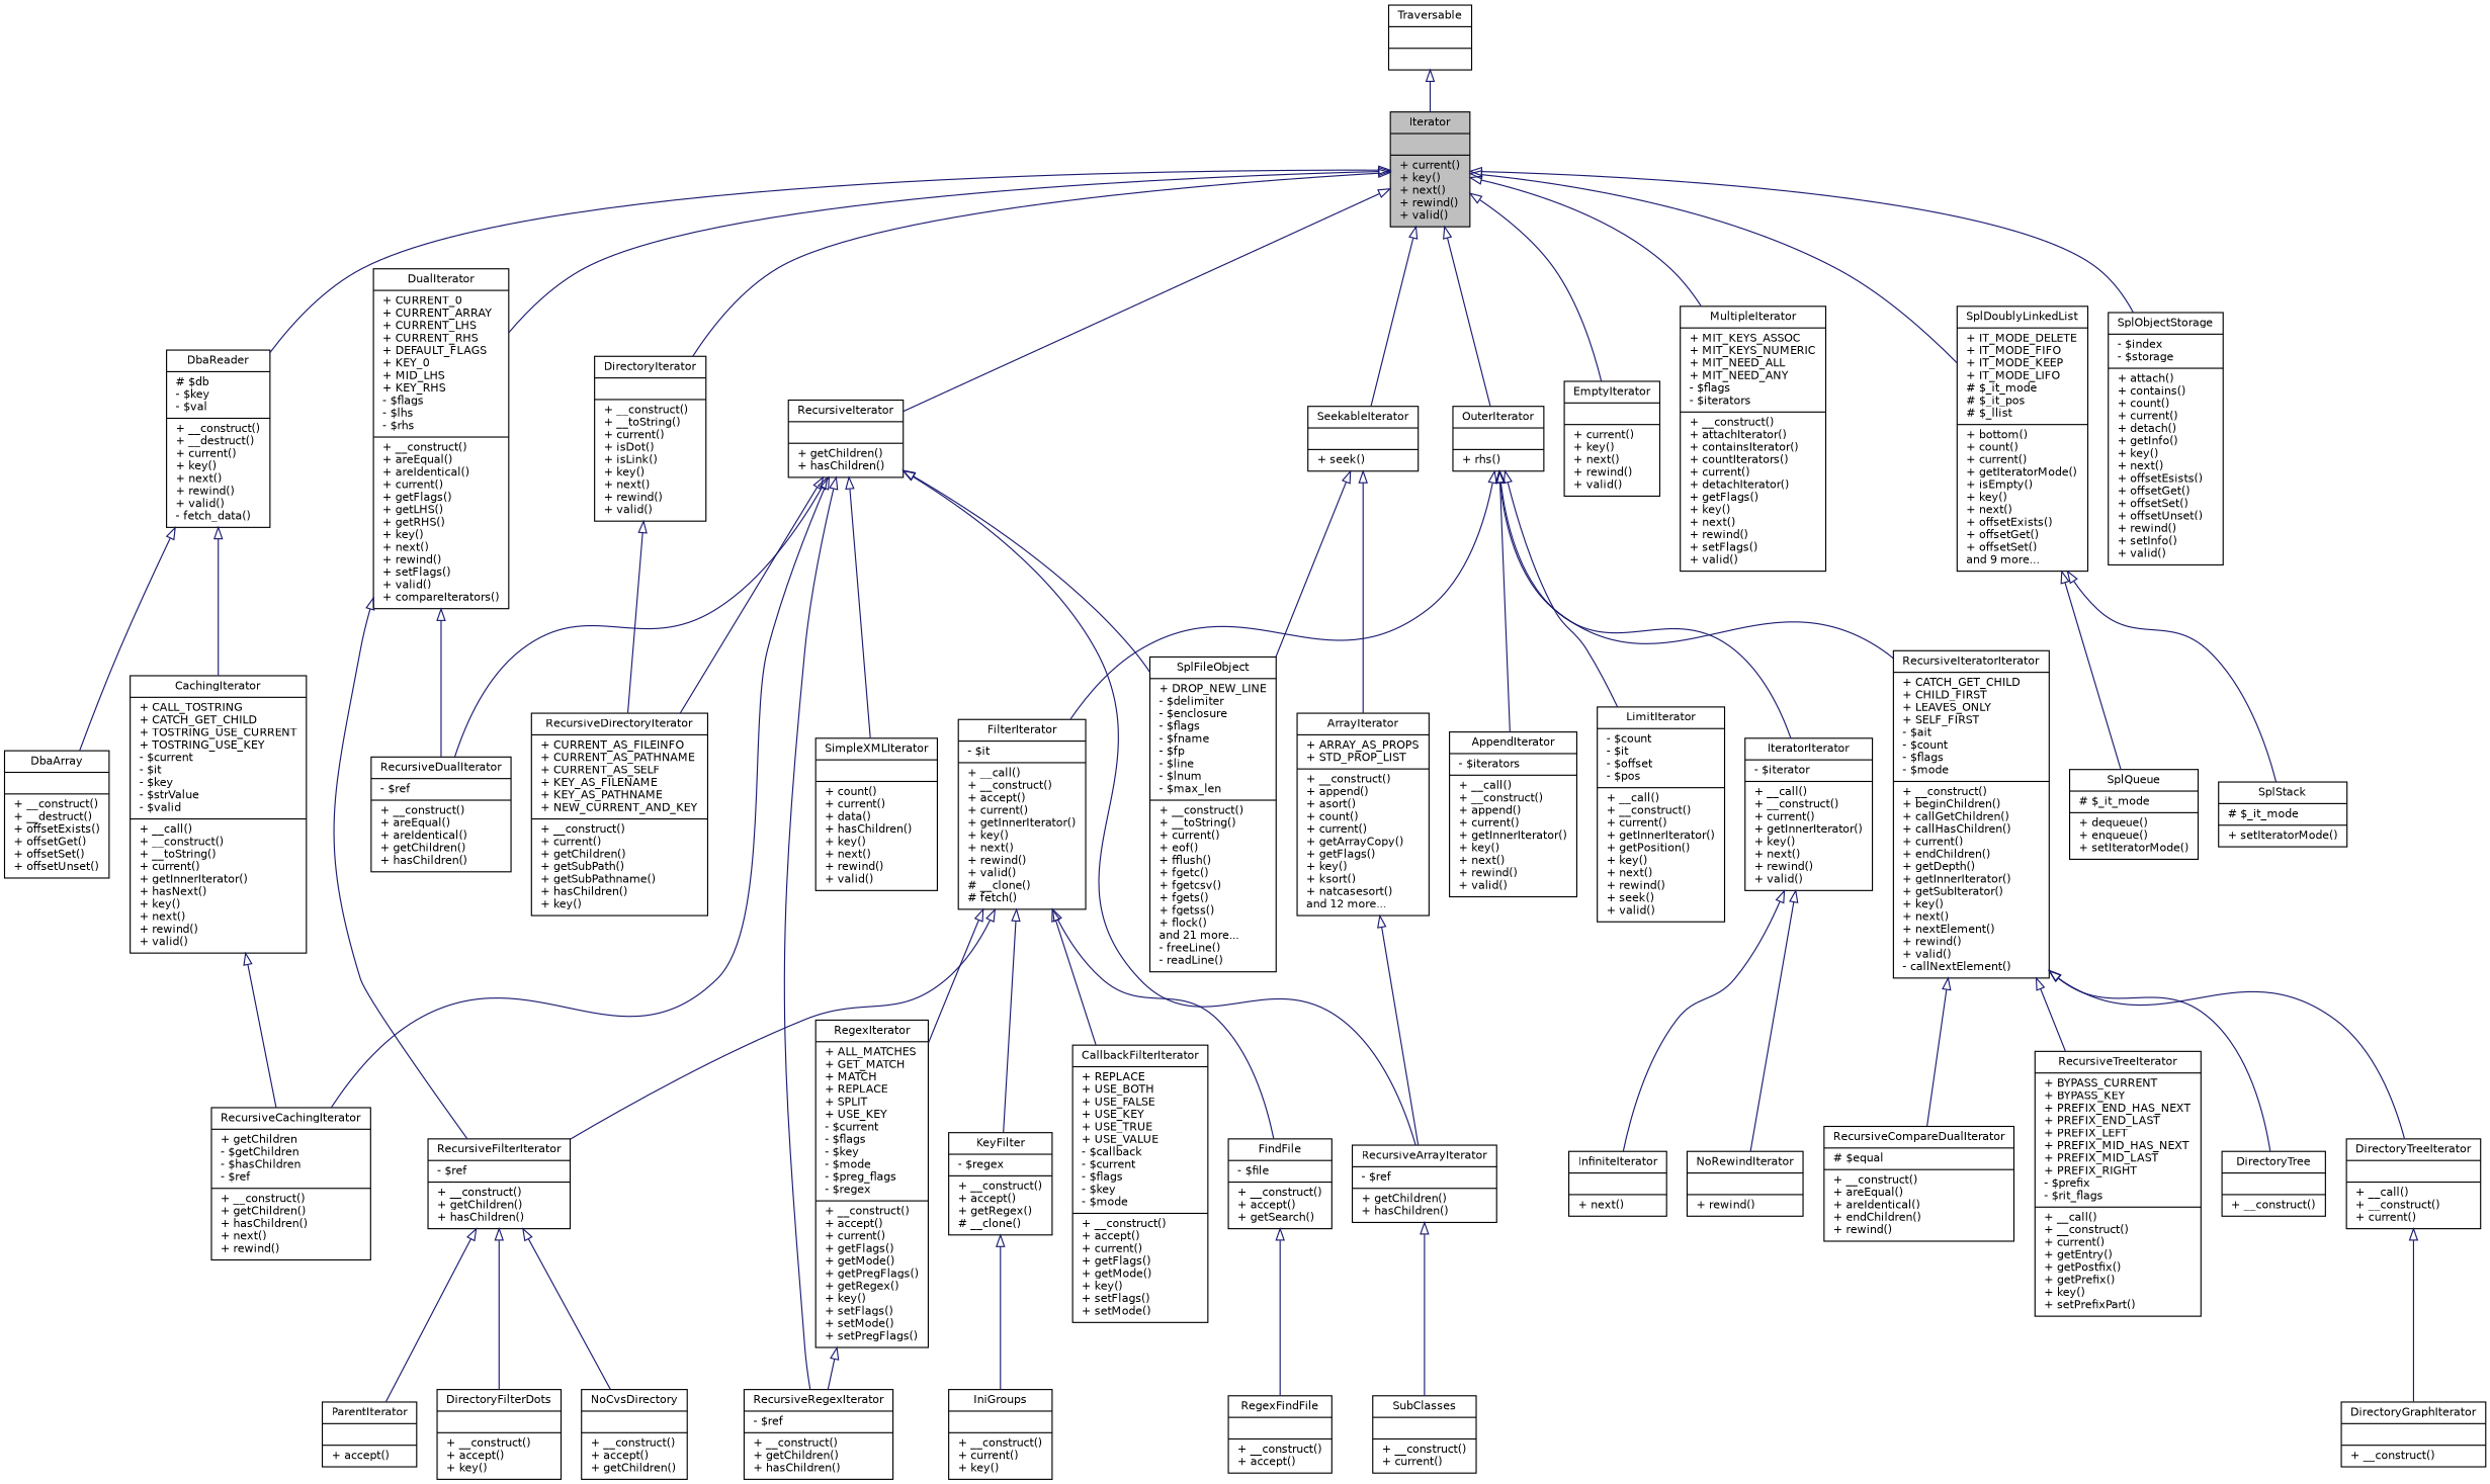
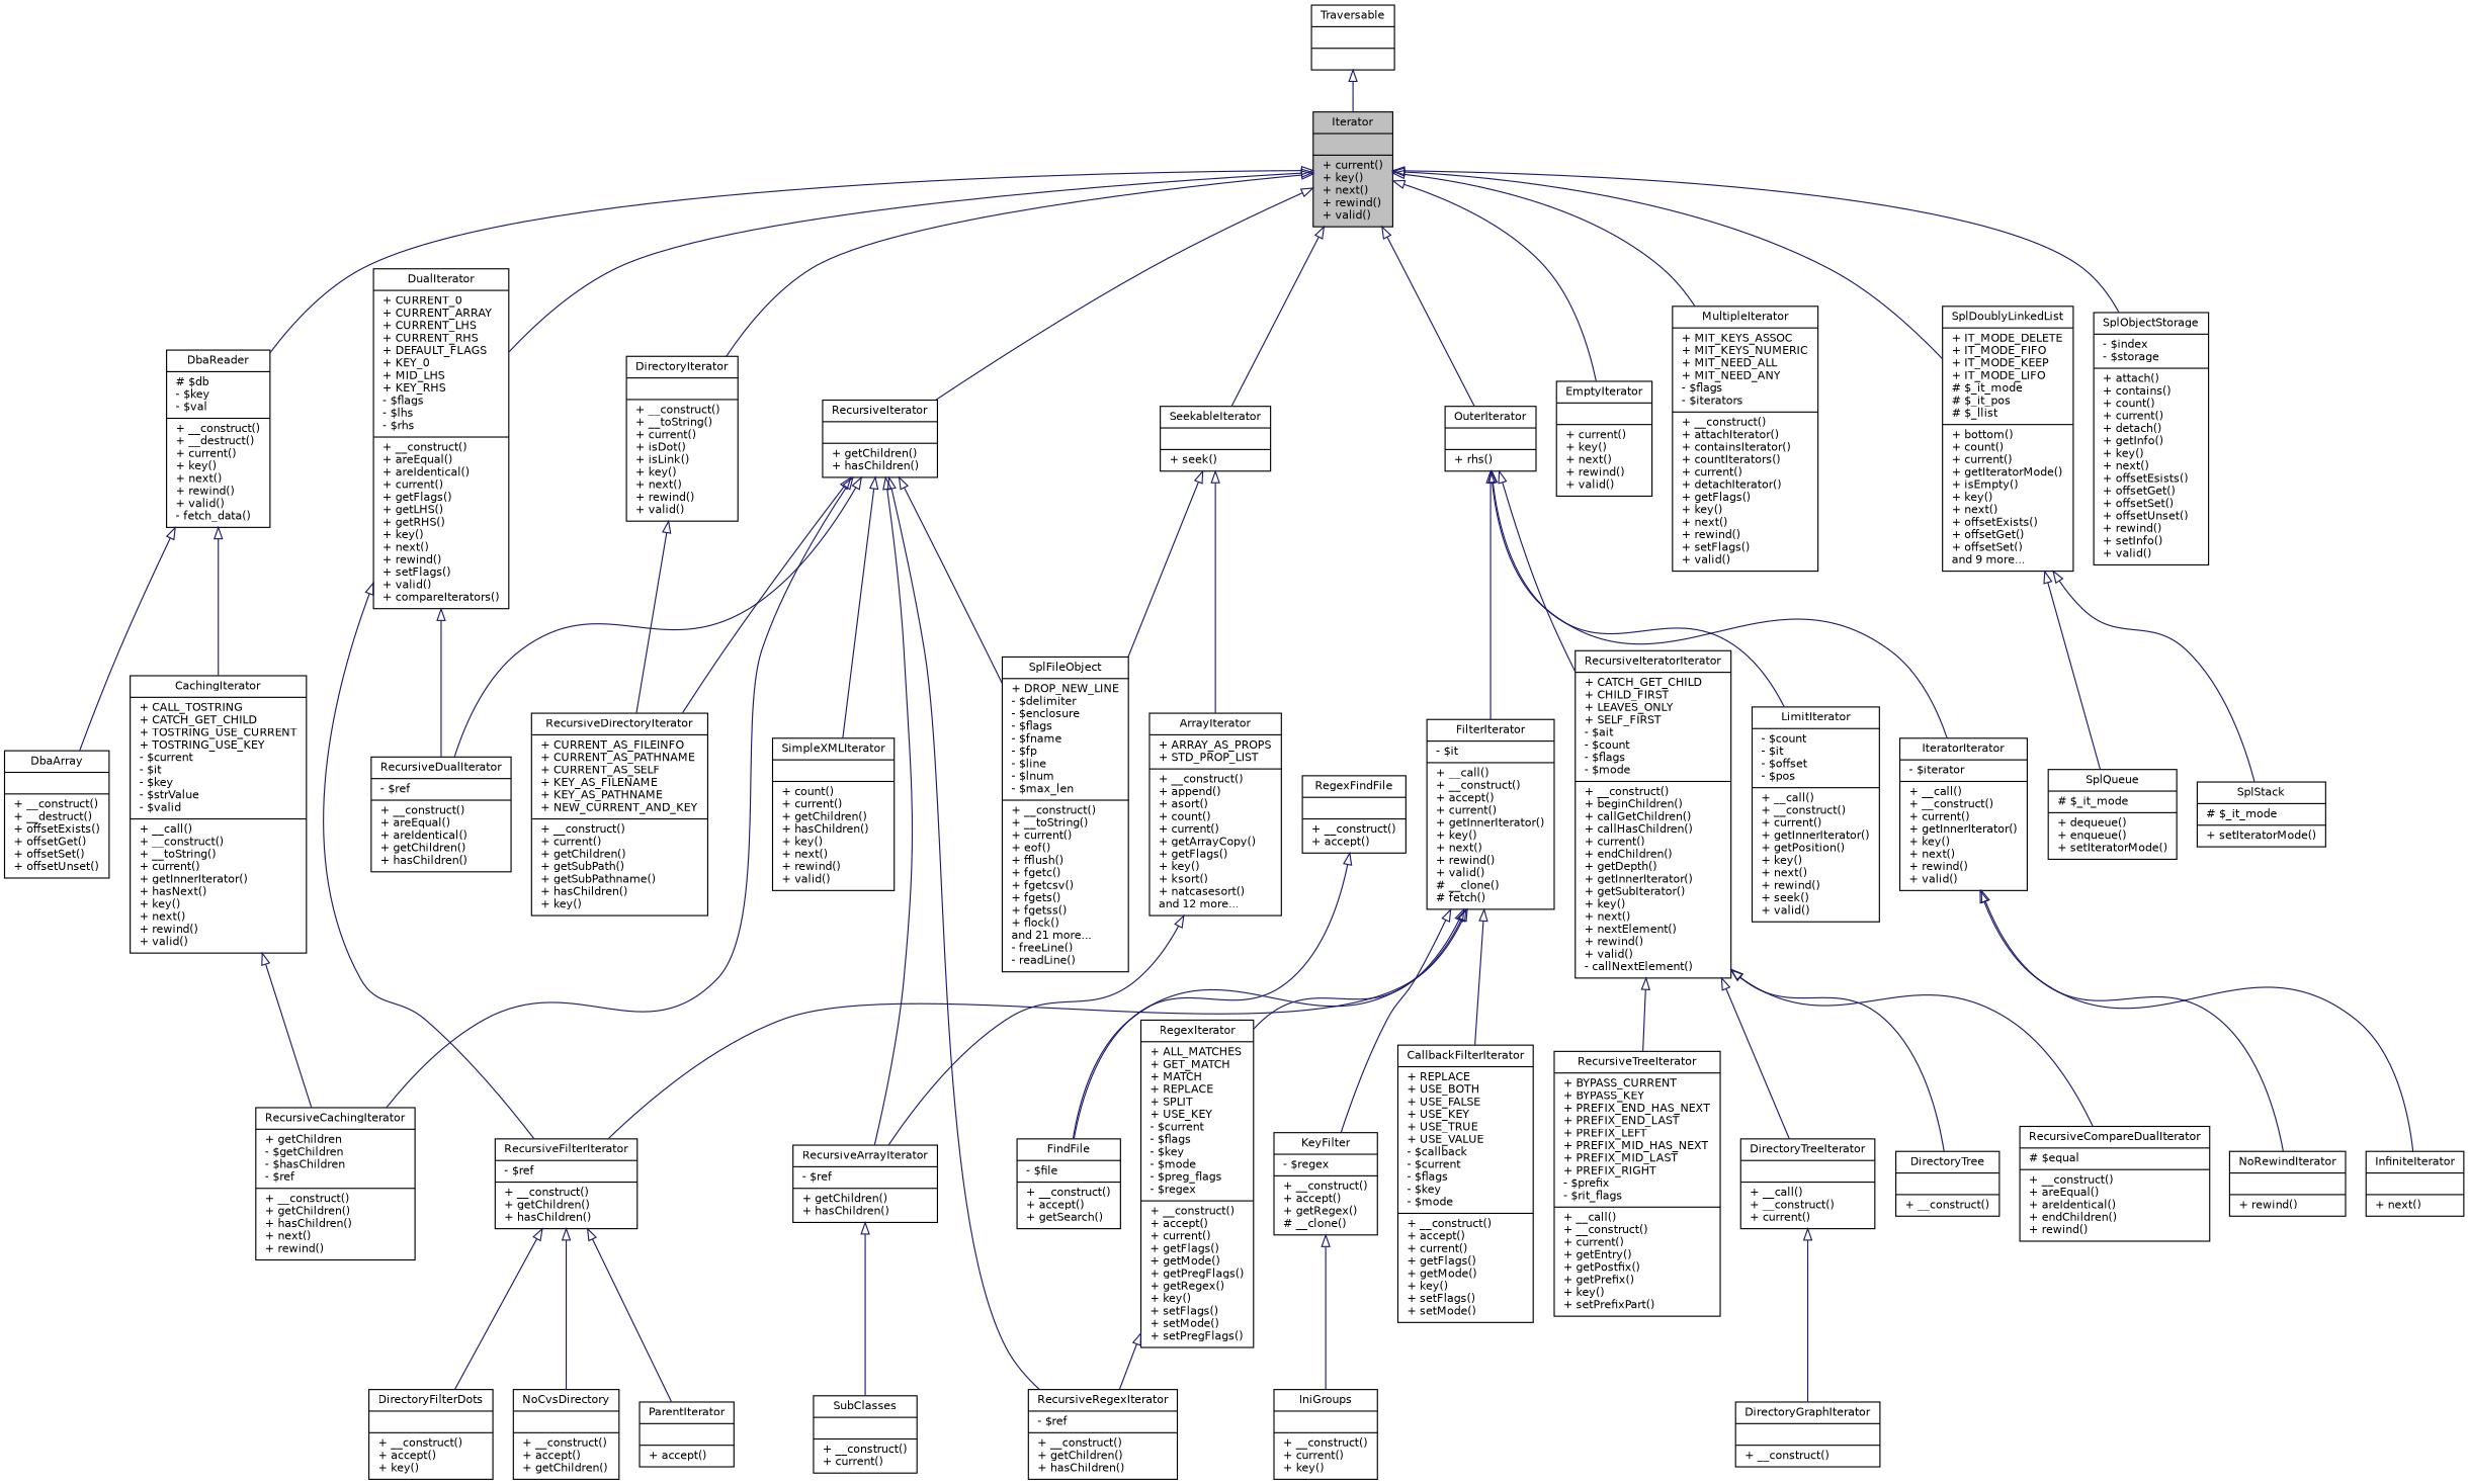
  digraph {
    node [color=black fillcolor=white fontname=Helvetica fontsize=10 shape=record style=filled]
    edge [arrowtail=onormal color=midnightblue dir=back fontname=Helvetica fontsize=10 labelfontname=Helvetica labelfontsize=10 style=solid]
    n1 [fillcolor=grey75 fontcolor=black height=0.2 label="{Iterator\n||+ current()\l+ key()\l+ next()\l+ rewind()\l+ valid()\l}" width=0.4]
    n2 [height=0.2 label="{DbaReader\n|# $db\l- $key\l- $val\l|+ __construct()\l+ __destruct()\l+ current()\l+ key()\l+ next()\l+ rewind()\l+ valid()\l- fetch_data()\l}" width=0.4]
    n3 [height=0.2 label="{DirectoryIterator\n||+ __construct()\l+ __toString()\l+ current()\l+ isDot()\l+ isLink()\l+ key()\l+ next()\l+ rewind()\l+ valid()\l}" width=0.4]
    n4 [height=0.2 label="{DualIterator\n|+ CURRENT_0\l+ CURRENT_ARRAY\l+ CURRENT_LHS\l+ CURRENT_RHS\l+ DEFAULT_FLAGS\l+ KEY_0\l+ MID_LHS\l+ KEY_RHS\l- $flags\l- $lhs\l- $rhs\l|+ __construct()\l+ areEqual()\l+ areIdentical()\l+ current()\l+ getFlags()\l+ getLHS()\l+ getRHS()\l+ key()\l+ next()\l+ rewind()\l+ setFlags()\l+ valid()\l+ compareIterators()\l}" width=0.4]
    n5 [height=0.2 label="{EmptyIterator\n||+ current()\l+ key()\l+ next()\l+ rewind()\l+ valid()\l}" width=0.4]
    n6 [height=0.2 label="{MultipleIterator\n|+ MIT_KEYS_ASSOC\l+ MIT_KEYS_NUMERIC\l+ MIT_NEED_ALL\l+ MIT_NEED_ANY\l- $flags\l- $iterators\l|+ __construct()\l+ attachIterator()\l+ containsIterator()\l+ countIterators()\l+ current()\l+ detachIterator()\l+ getFlags()\l+ key()\l+ next()\l+ rewind()\l+ setFlags()\l+ valid()\l}" width=0.4]
    n7 [height=0.2 label="{OuterIterator\n||+ rhs()\l}" width=0.4]
    n8 [height=0.2 label="{RecursiveIterator\n||+ getChildren()\l+ hasChildren()\l}" width=0.4]
    n9 [height=0.2 label="{SeekableIterator\n||+ seek()\l}" width=0.4]
    n10 [height=0.2 label="{SplDoublyLinkedList\n|+ IT_MODE_DELETE\l+ IT_MODE_FIFO\l+ IT_MODE_KEEP\l+ IT_MODE_LIFO\l# $_it_mode\l# $_it_pos\l# $_llist\l|+ bottom()\l+ count()\l+ current()\l+ getIteratorMode()\l+ isEmpty()\l+ key()\l+ next()\l+ offsetExists()\l+ offsetGet()\l+ offsetSet()\land 9 more...\l}" width=0.4]
    n11 [height=0.2 label="{SplObjectStorage\n|- $index\l- $storage\l|+ attach()\l+ contains()\l+ count()\l+ current()\l+ detach()\l+ getInfo()\l+ key()\l+ next()\l+ offsetEsists()\l+ offsetGet()\l+ offsetSet()\l+ offsetUnset()\l+ rewind()\l+ setInfo()\l+ valid()\l}" width=0.4]
    n12 [height=0.2 label="{DbaArray\n||+ __construct()\l+ __destruct()\l+ offsetExists()\l+ offsetGet()\l+ offsetSet()\l+ offsetUnset()\l}" width=0.4]
    n13 [height=0.2 label="{CachingIterator\n|+ CALL_TOSTRING\l+ CATCH_GET_CHILD\l+ TOSTRING_USE_CURRENT\l+ TOSTRING_USE_KEY\l- $current\l- $it\l- $key\l- $strValue\l- $valid\l|+ __call()\l+ __construct()\l+ __toString()\l+ current()\l+ getInnerIterator()\l+ hasNext()\l+ key()\l+ next()\l+ rewind()\l+ valid()\l}" width=0.4]
    n14 [height=0.2 label="{RecursiveDirectoryIterator\n|+ CURRENT_AS_FILEINFO\l+ CURRENT_AS_PATHNAME\l+ CURRENT_AS_SELF\l+ KEY_AS_FILENAME\l+ KEY_AS_PATHNAME\l+ NEW_CURRENT_AND_KEY\l|+ __construct()\l+ current()\l+ getChildren()\l+ getSubPath()\l+ getSubPathname()\l+ hasChildren()\l+ key()\l}" width=0.4]
    n15 [height=0.2 label="{RecursiveDualIterator\n|- $ref\l|+ __construct()\l+ areEqual()\l+ areIdentical()\l+ getChildren()\l+ hasChildren()\l}" width=0.4]
    n16 [height=0.2 label="{RecursiveFilterIterator\n|- $ref\l|+ __construct()\l+ getChildren()\l+ hasChildren()\l}" width=0.4]
-   n17 [height=0.2 label="{AppendIterator\n|- $iterators\l|+ __call()\l+ __construct()\l+ append()\l+ current()\l+ getInnerIterator()\l+ key()\l+ next()\l+ rewind()\l+ valid()\l}" width=0.4]
    n18 [height=0.2 label="{FilterIterator\n|- $it\l|+ __call()\l+ __construct()\l+ accept()\l+ current()\l+ getInnerIterator()\l+ key()\l+ next()\l+ rewind()\l+ valid()\l# __clone()\l# fetch()\l}" width=0.4]
    n19 [height=0.2 label="{IteratorIterator\n|- $iterator\l|+ __call()\l+ __construct()\l+ current()\l+ getInnerIterator()\l+ key()\l+ next()\l+ rewind()\l+ valid()\l}" width=0.4]
    n20 [height=0.2 label="{LimitIterator\n|- $count\l- $it\l- $offset\l- $pos\l|+ __call()\l+ __construct()\l+ current()\l+ getInnerIterator()\l+ getPosition()\l+ key()\l+ next()\l+ rewind()\l+ seek()\l+ valid()\l}" width=0.4]
    n21 [height=0.2 label="{RecursiveIteratorIterator\n|+ CATCH_GET_CHILD\l+ CHILD_FIRST\l+ LEAVES_ONLY\l+ SELF_FIRST\l- $ait\l- $count\l- $flags\l- $mode\l|+ __construct()\l+ beginChildren()\l+ callGetChildren()\l+ callHasChildren()\l+ current()\l+ endChildren()\l+ getDepth()\l+ getInnerIterator()\l+ getSubIterator()\l+ key()\l+ next()\l+ nextElement()\l+ rewind()\l+ valid()\l- callNextElement()\l}" width=0.4]
    n22 [height=0.2 label="{RecursiveCachingIterator\n|+ getChildren\l- $getChildren\l- $hasChildren\l- $ref\l|+ __construct()\l+ getChildren()\l+ hasChildren()\l+ next()\l+ rewind()\l}" width=0.4]
    n23 [height=0.2 label="{RecursiveRegexIterator\n|- $ref\l|+ __construct()\l+ getChildren()\l+ hasChildren()\l}" width=0.4]
    n24 [height=0.2 label="{RecursiveArrayIterator\n|- $ref\l|+ getChildren()\l+ hasChildren()\l}" width=0.4]
-   n25 [height=0.2 label="{SimpleXMLIterator\n||+ count()\l+ current()\l+ data()\l+ hasChildren()\l+ key()\l+ next()\l+ rewind()\l+ valid()\l}" width=0.4]
+   n25 [height=0.2 label="{SimpleXMLIterator\n||+ count()\l+ current()\l+ getChildren()\l+ hasChildren()\l+ key()\l+ next()\l+ rewind()\l+ valid()\l}" width=0.4]
    n26 [height=0.2 label="{SplFileObject\n|+ DROP_NEW_LINE\l- $delimiter\l- $enclosure\l- $flags\l- $fname\l- $fp\l- $line\l- $lnum\l- $max_len\l|+ __construct()\l+ __toString()\l+ current()\l+ eof()\l+ fflush()\l+ fgetc()\l+ fgetcsv()\l+ fgets()\l+ fgetss()\l+ flock()\land 21 more...\l- freeLine()\l- readLine()\l}" width=0.4]
    n27 [height=0.2 label="{ArrayIterator\n|+ ARRAY_AS_PROPS\l+ STD_PROP_LIST\l|+ __construct()\l+ append()\l+ asort()\l+ count()\l+ current()\l+ getArrayCopy()\l+ getFlags()\l+ key()\l+ ksort()\l+ natcasesort()\land 12 more...\l}" width=0.4]
    n28 [height=0.2 label="{SplQueue\n|# $_it_mode\l|+ dequeue()\l+ enqueue()\l+ setIteratorMode()\l}" width=0.4]
    n29 [height=0.2 label="{SplStack\n|# $_it_mode\l|+ setIteratorMode()\l}" width=0.4]
    n30 [height=0.2 label="{Traversable\n||}" width=0.4]
    n31 [height=0.2 label="{CallbackFilterIterator\n|+ REPLACE\l+ USE_BOTH\l+ USE_FALSE\l+ USE_KEY\l+ USE_TRUE\l+ USE_VALUE\l- $callback\l- $current\l- $flags\l- $key\l- $mode\l|+ __construct()\l+ accept()\l+ current()\l+ getFlags()\l+ getMode()\l+ key()\l+ setFlags()\l+ setMode()\l}" width=0.4]
    n32 [height=0.2 label="{FindFile\n|- $file\l|+ __construct()\l+ accept()\l+ getSearch()\l}" width=0.4]
    n33 [height=0.2 label="{KeyFilter\n|- $regex\l|+ __construct()\l+ accept()\l+ getRegex()\l# __clone()\l}" width=0.4]
    n34 [height=0.2 label="{RegexIterator\n|+ ALL_MATCHES\l+ GET_MATCH\l+ MATCH\l+ REPLACE\l+ SPLIT\l+ USE_KEY\l- $current\l- $flags\l- $key\l- $mode\l- $preg_flags\l- $regex\l|+ __construct()\l+ accept()\l+ current()\l+ getFlags()\l+ getMode()\l+ getPregFlags()\l+ getRegex()\l+ key()\l+ setFlags()\l+ setMode()\l+ setPregFlags()\l}" width=0.4]
    n35 [height=0.2 label="{InfiniteIterator\n||+ next()\l}" width=0.4]
    n36 [height=0.2 label="{NoRewindIterator\n||+ rewind()\l}" width=0.4]
    n37 [height=0.2 label="{DirectoryTree\n||+ __construct()\l}" width=0.4]
    n38 [height=0.2 label="{DirectoryTreeIterator\n||+ __call()\l+ __construct()\l+ current()\l}" width=0.4]
    n39 [height=0.2 label="{RecursiveCompareDualIterator\n|# $equal\l|+ __construct()\l+ areEqual()\l+ areIdentical()\l+ endChildren()\l+ rewind()\l}" width=0.4]
    n40 [height=0.2 label="{RecursiveTreeIterator\n|+ BYPASS_CURRENT\l+ BYPASS_KEY\l+ PREFIX_END_HAS_NEXT\l+ PREFIX_END_LAST\l+ PREFIX_LEFT\l+ PREFIX_MID_HAS_NEXT\l+ PREFIX_MID_LAST\l+ PREFIX_RIGHT\l- $prefix\l- $rit_flags\l|+ __call()\l+ __construct()\l+ current()\l+ getEntry()\l+ getPostfix()\l+ getPrefix()\l+ key()\l+ setPrefixPart()\l}" width=0.4]
    n41 [height=0.2 label="{RegexFindFile\n||+ __construct()\l+ accept()\l}" width=0.4]
    n42 [height=0.2 label="{IniGroups\n||+ __construct()\l+ current()\l+ key()\l}" width=0.4]
    n43 [height=0.2 label="{DirectoryFilterDots\n||+ __construct()\l+ accept()\l+ key()\l}" width=0.4]
    n44 [height=0.2 label="{NoCvsDirectory\n||+ __construct()\l+ accept()\l+ getChildren()\l}" width=0.4]
    n45 [height=0.2 label="{ParentIterator\n||+ accept()\l}" width=0.4]
    n46 [height=0.2 label="{DirectoryGraphIterator\n||+ __construct()\l}" width=0.4]
    n47 [height=0.2 label="{SubClasses\n||+ __construct()\l+ current()\l}" width=0.4]
    n1 -> n2
    n1 -> n3
    n1 -> n4
    n1 -> n5
    n1 -> n6
    n1 -> n7
    n1 -> n8
    n1 -> n9
    n1 -> n10
    n1 -> n11
    n2 -> n12
    n2 -> n13
    n3 -> n14
    n4 -> n15
    n4 -> n16
-   n7 -> n17
    n7 -> n18
    n7 -> n19
    n7 -> n20
    n7 -> n21
    n8 -> n14
    n8 -> n15
    n8 -> n22
    n8 -> n23
    n8 -> n24
    n8 -> n25
    n8 -> n26
    n9 -> n26
    n9 -> n27
    n10 -> n28
    n10 -> n29
    n13 -> n22
    n16 -> n43
    n16 -> n44
    n16 -> n45
    n18 -> n16
    n18 -> n31
    n18 -> n32
    n18 -> n33
    n18 -> n34
    n19 -> n35
    n19 -> n36
    n21 -> n37
    n21 -> n38
    n21 -> n39
    n21 -> n40
    n24 -> n47
    n27 -> n24
    n30 -> n1
-   n32 -> n41
+   n41 -> n32
    n33 -> n42
    n34 -> n23
    n38 -> n46
  }
